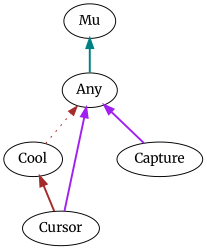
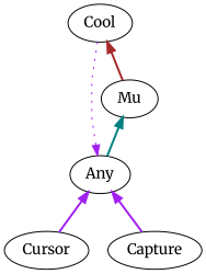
  digraph {
    fontname=Merriweather
    rankdir=BT
    splines=polyline
    node [color="#000000" fontcolor="#000000" fontname=Merriweather]
    edge [color=brown fontname=Merriweather style=bold]
    Cursor
    Cool
    Any
    Capture
    Mu
-   Cursor -> Cool
+   Mu -> Cool
    Cursor -> Any [color=purple]
-   Cool -> Any [style=dotted]
+   Cool -> Any [color=purple style=dotted]
    Any -> Mu [color=teal]
    Capture -> Any [color=purple]
  }
